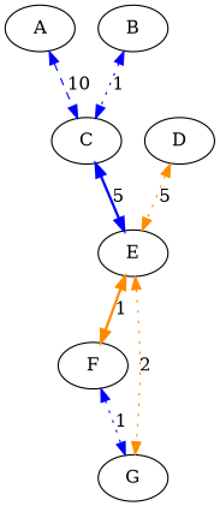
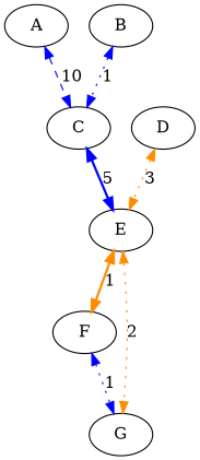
  digraph {
    edge [color=blue dir=both style=dotted]
    A
    C
    B
    E
    D
    F
    G
    A -> C [label=10 style=dashed]
    C -> E [label=5 style=bold]
    B -> C [label=1]
    E -> F [color=darkorange label=1 style=bold]
    E -> G [color=darkorange label=2]
-   D -> E [color=darkorange label=5]
+   D -> E [color=darkorange label=3]
    F -> G [label=1]
  }
